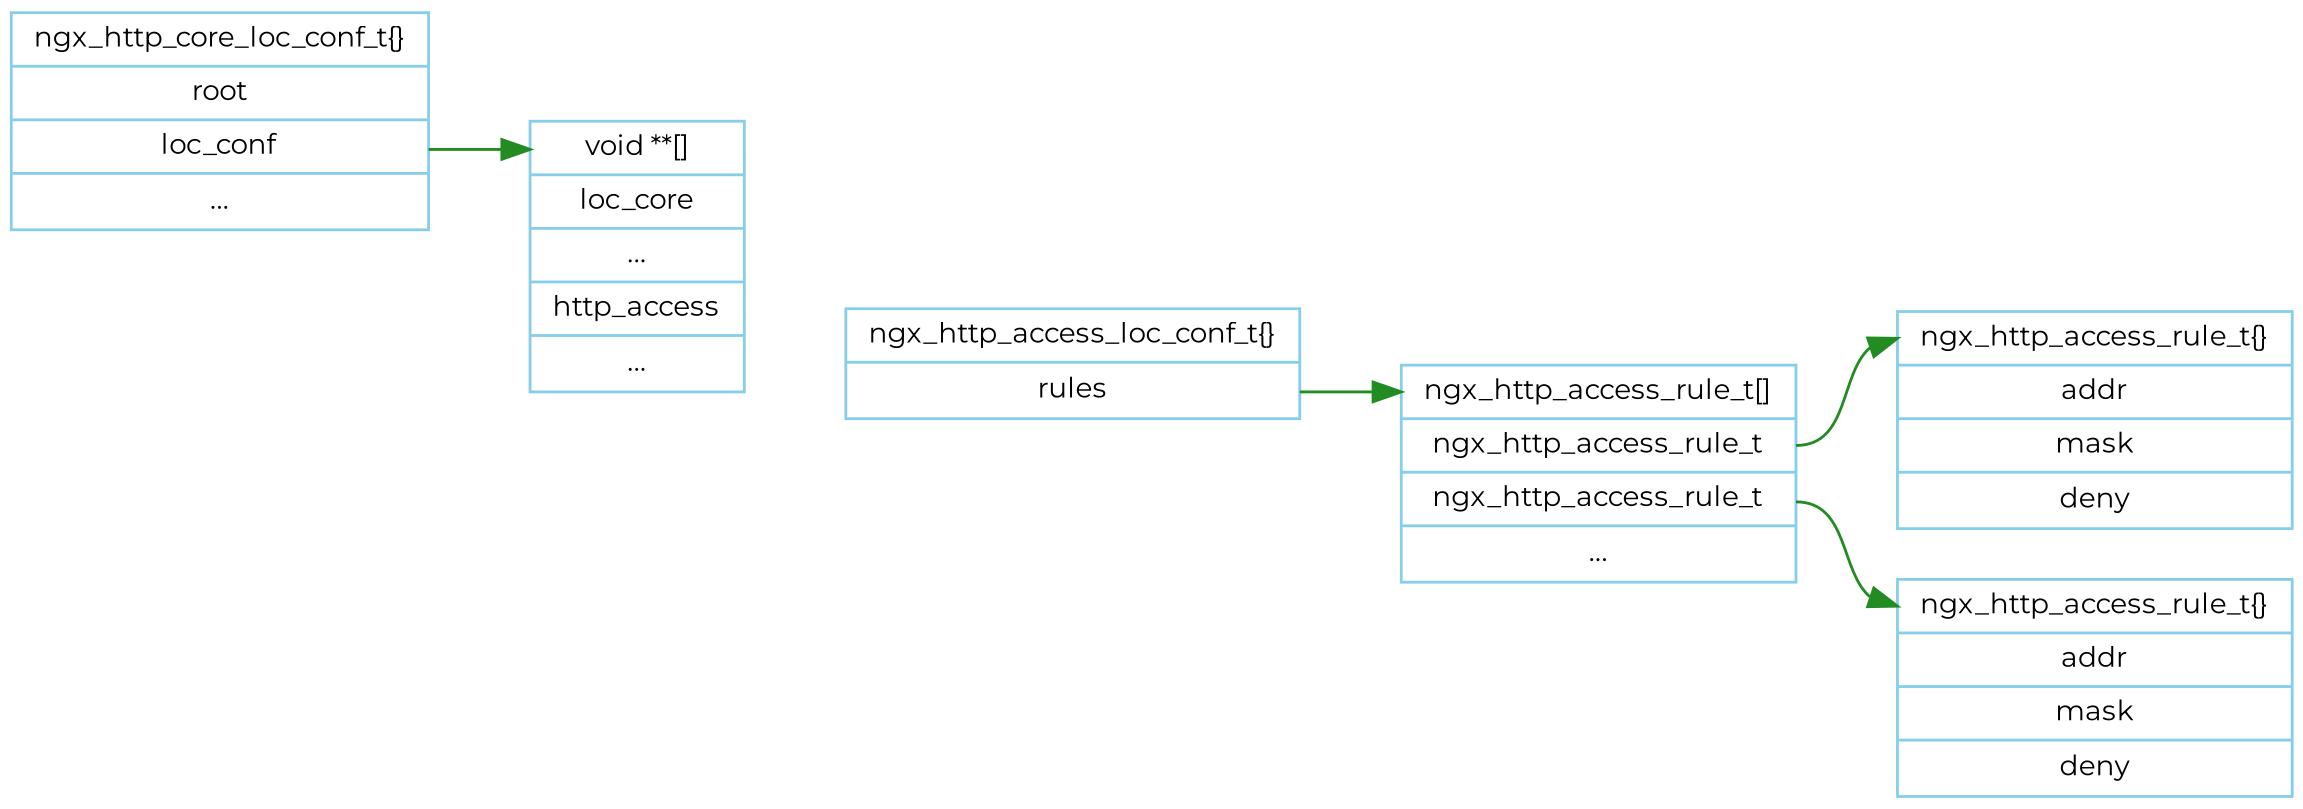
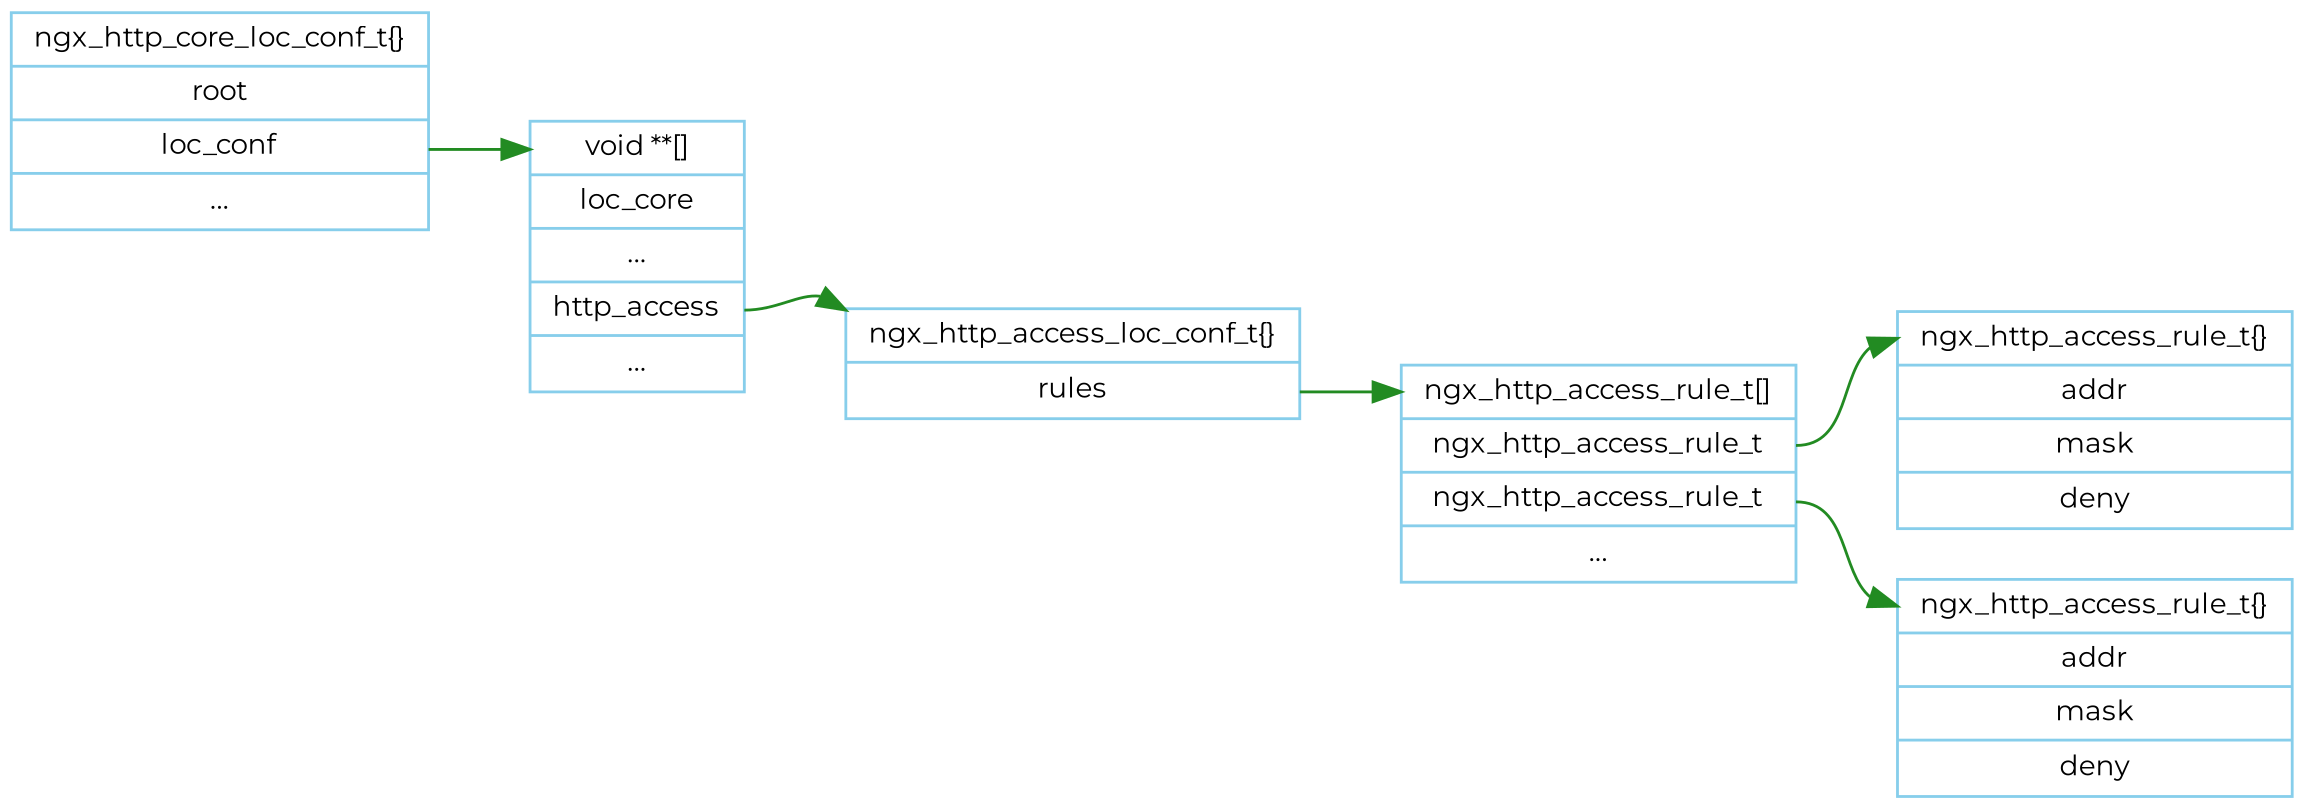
  digraph {
    fontname=Montserrat
    rankdir=LR
    node [color=skyblue fontname=Montserrat fontsize=10 shape=record]
    edge [color=forestgreen fontname=Montserrat fontsize=10 headport=head]
    n1 [label="<head>void **\[\]|<n1>loc_core|...|<n3>http_access|..."]
    n2 [label="<head>ngx_http_access_loc_conf_t\{\}|<rules>rules"]
    n3 [label="<head>ngx_http_core_loc_conf_t\{\}|<root>root|<loc_conf>loc_conf|..."]
    n4 [label="<head>ngx_http_access_rule_t\[\]|<n1>ngx_http_access_rule_t|<n2>ngx_http_access_rule_t|..."]
    n5 [label="<head>ngx_http_access_rule_t\{\}|addr|mask|deny"]
    n6 [label="<head>ngx_http_access_rule_t\{\}|addr|mask|deny"]
+   n1 -> n2 [headport="head:nw" tailport=n3]
    n2 -> n4 [tailport=rules]
    n3 -> n1 [tailport=loc_conf]
    n4 -> n5 [tailport=n1]
    n4 -> n6 [tailport=n2]
  }
